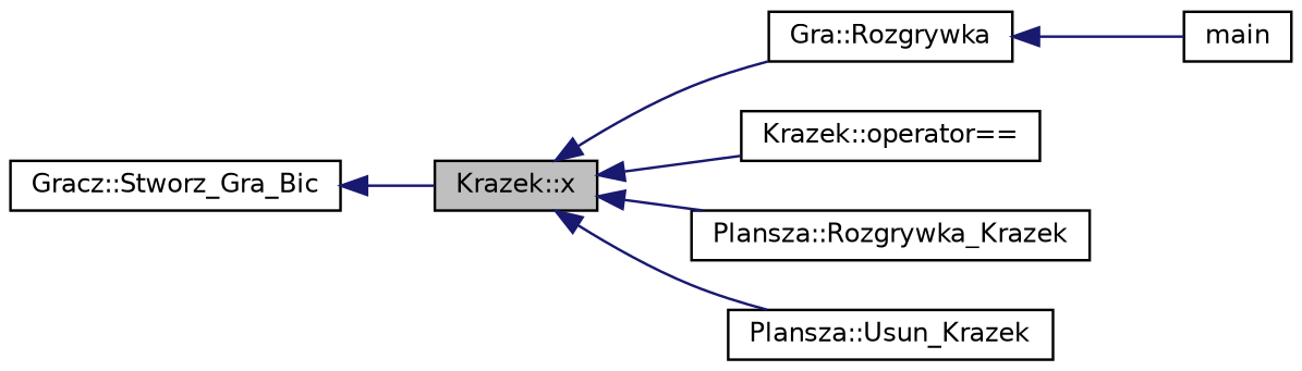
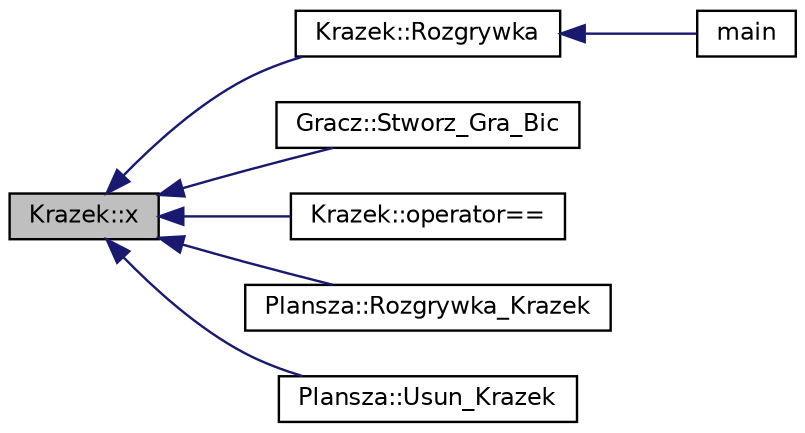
  digraph {
    rankdir=LR
    node [color=black fillcolor=white fontname=Helvetica fontsize=10 shape=record style=filled]
    edge [color=midnightblue dir=back fontname=Helvetica fontsize=10 labelfontname=Helvetica labelfontsize=10 style=solid]
    n1 [fillcolor=grey75 fontcolor=black height=0.2 label="Krazek::x" width=0.4]
-   n2 [height=0.2 label="Gra::Rozgrywka" width=0.4]
+   n2 [height=0.2 label="Krazek::Rozgrywka" width=0.4]
    n3 [height=0.2 label="Gracz::Stworz_Gra_Bic" width=0.4]
    n4 [height=0.2 label="Krazek::operator==" width=0.4]
    n5 [height=0.2 label="Plansza::Rozgrywka_Krazek" width=0.4]
    n6 [height=0.2 label="Plansza::Usun_Krazek" width=0.4]
    n7 [height=0.2 label=main width=0.4]
    n1 -> n2
-   n3 -> n1
+   n1 -> n3
    n1 -> n4
    n1 -> n5
    n1 -> n6
    n2 -> n7
  }
